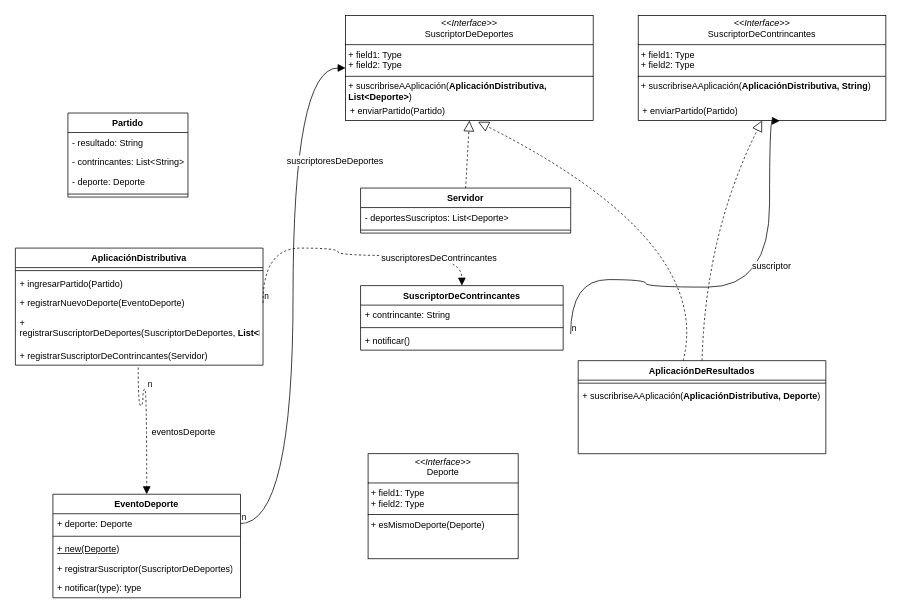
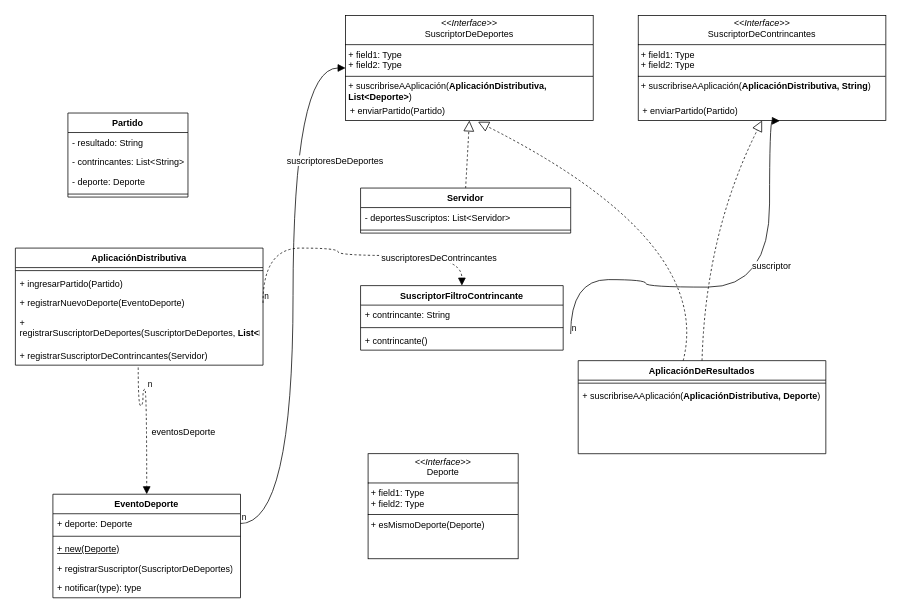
  <mxCell id="0" />
  <mxCell id="1" parent="0" />
  <mxCell id="2" value="Servidor" style="swimlane;fontStyle=1;align=center;verticalAlign=top;childLayout=stackLayout;horizontal=1;startSize=26;horizontalStack=0;resizeParent=1;resizeParentMax=0;resizeLast=0;collapsible=1;marginBottom=0;whiteSpace=wrap;html=1;" parent="1" vertex="1"><mxGeometry x="480" y="250" width="280" height="60" as="geometry" /></mxCell>
- <mxCell id="3" value="- deportesSuscriptos: List&amp;lt;Deporte&amp;gt;" style="text;strokeColor=none;fillColor=none;align=left;verticalAlign=top;spacingLeft=4;spacingRight=4;overflow=hidden;rotatable=0;points=[[0,0.5],[1,0.5]];portConstraint=eastwest;whiteSpace=wrap;html=1;" parent="2" vertex="1"><mxGeometry y="26" width="280" height="26" as="geometry" /></mxCell>
+ <mxCell id="3" value="- deportesSuscriptos: List&amp;lt;Servidor&amp;gt;" style="text;strokeColor=none;fillColor=none;align=left;verticalAlign=top;spacingLeft=4;spacingRight=4;overflow=hidden;rotatable=0;points=[[0,0.5],[1,0.5]];portConstraint=eastwest;whiteSpace=wrap;html=1;" parent="2" vertex="1"><mxGeometry y="26" width="280" height="26" as="geometry" /></mxCell>
  <mxCell id="4" value="" style="line;strokeWidth=1;fillColor=none;align=left;verticalAlign=middle;spacingTop=-1;spacingLeft=3;spacingRight=3;rotatable=0;labelPosition=right;points=[];portConstraint=eastwest;strokeColor=inherit;" parent="2" vertex="1"><mxGeometry y="52" width="280" height="8" as="geometry" /></mxCell>
  <mxCell id="5" value="Partido" style="swimlane;fontStyle=1;align=center;verticalAlign=top;childLayout=stackLayout;horizontal=1;startSize=26;horizontalStack=0;resizeParent=1;resizeParentMax=0;resizeLast=0;collapsible=1;marginBottom=0;whiteSpace=wrap;html=1;" parent="1" vertex="1"><mxGeometry x="90" y="150" width="160" height="112" as="geometry" /></mxCell>
  <mxCell id="6" value="- resultado: String&lt;span style=&quot;white-space: pre;&quot;&gt;&#09;&lt;/span&gt;" style="text;strokeColor=none;fillColor=none;align=left;verticalAlign=top;spacingLeft=4;spacingRight=4;overflow=hidden;rotatable=0;points=[[0,0.5],[1,0.5]];portConstraint=eastwest;whiteSpace=wrap;html=1;" parent="5" vertex="1"><mxGeometry y="26" width="160" height="26" as="geometry" /></mxCell>
  <mxCell id="7" value="- contrincantes: List&amp;lt;String&amp;gt;" style="text;strokeColor=none;fillColor=none;align=left;verticalAlign=top;spacingLeft=4;spacingRight=4;overflow=hidden;rotatable=0;points=[[0,0.5],[1,0.5]];portConstraint=eastwest;whiteSpace=wrap;html=1;" parent="5" vertex="1"><mxGeometry y="52" width="160" height="26" as="geometry" /></mxCell>
  <mxCell id="8" value="- deporte: Deporte" style="text;strokeColor=none;fillColor=none;align=left;verticalAlign=top;spacingLeft=4;spacingRight=4;overflow=hidden;rotatable=0;points=[[0,0.5],[1,0.5]];portConstraint=eastwest;whiteSpace=wrap;html=1;" parent="5" vertex="1"><mxGeometry y="78" width="160" height="26" as="geometry" /></mxCell>
  <mxCell id="9" value="" style="line;strokeWidth=1;fillColor=none;align=left;verticalAlign=middle;spacingTop=-1;spacingLeft=3;spacingRight=3;rotatable=0;labelPosition=right;points=[];portConstraint=eastwest;strokeColor=inherit;" parent="5" vertex="1"><mxGeometry y="104" width="160" height="8" as="geometry" /></mxCell>
  <mxCell id="10" value="AplicaciónDistributiva" style="swimlane;fontStyle=1;align=center;verticalAlign=top;childLayout=stackLayout;horizontal=1;startSize=26;horizontalStack=0;resizeParent=1;resizeParentMax=0;resizeLast=0;collapsible=1;marginBottom=0;whiteSpace=wrap;html=1;" parent="1" vertex="1"><mxGeometry x="20" y="330" width="330" height="156" as="geometry" /></mxCell>
  <mxCell id="11" value="" style="line;strokeWidth=1;fillColor=none;align=left;verticalAlign=middle;spacingTop=-1;spacingLeft=3;spacingRight=3;rotatable=0;labelPosition=right;points=[];portConstraint=eastwest;strokeColor=inherit;" parent="10" vertex="1"><mxGeometry y="26" width="330" height="8" as="geometry" /></mxCell>
  <mxCell id="12" value="+ ingresarPartido(Partido)" style="text;strokeColor=none;fillColor=none;align=left;verticalAlign=top;spacingLeft=4;spacingRight=4;overflow=hidden;rotatable=0;points=[[0,0.5],[1,0.5]];portConstraint=eastwest;whiteSpace=wrap;html=1;" parent="10" vertex="1"><mxGeometry y="34" width="330" height="26" as="geometry" /></mxCell>
  <mxCell id="13" value="+ registrarNuevoDeporte(EventoDeporte)" style="text;strokeColor=none;fillColor=none;align=left;verticalAlign=top;spacingLeft=4;spacingRight=4;overflow=hidden;rotatable=0;points=[[0,0.5],[1,0.5]];portConstraint=eastwest;whiteSpace=wrap;html=1;" parent="10" vertex="1"><mxGeometry y="60" width="330" height="26" as="geometry" /></mxCell>
  <mxCell id="14" value="+ registrarSuscriptorDeDeportes(SuscriptorDeDeportes,&amp;nbsp;&lt;span style=&quot;font-weight: 700; text-align: center;&quot;&gt;List&amp;lt;Deporte&amp;gt;&lt;/span&gt;)" style="text;strokeColor=none;fillColor=none;align=left;verticalAlign=top;spacingLeft=4;spacingRight=4;overflow=hidden;rotatable=0;points=[[0,0.5],[1,0.5]];portConstraint=eastwest;whiteSpace=wrap;html=1;" parent="10" vertex="1"><mxGeometry y="86" width="330" height="44" as="geometry" /></mxCell>
  <mxCell id="15" value="+ registrarSuscriptorDeContrincantes(Servidor)" style="text;strokeColor=none;fillColor=none;align=left;verticalAlign=top;spacingLeft=4;spacingRight=4;overflow=hidden;rotatable=0;points=[[0,0.5],[1,0.5]];portConstraint=eastwest;whiteSpace=wrap;html=1;" parent="10" vertex="1"><mxGeometry y="130" width="330" height="26" as="geometry" /></mxCell>
  <mxCell id="16" value="suscriptoresDeDeportes" style="endArrow=block;endFill=1;html=1;edgeStyle=orthogonalEdgeStyle;align=left;verticalAlign=top;rounded=0;fontSize=12;startSize=8;endSize=8;curved=1;exitX=1;exitY=0.5;exitDx=0;exitDy=0;entryX=0;entryY=0.5;entryDx=0;entryDy=0;" parent="1" source="30" target="21" edge="1"><mxGeometry x="0.518" y="10" relative="1" as="geometry"><mxPoint x="370" y="450" as="sourcePoint" /><mxPoint x="530" y="450" as="targetPoint" /><mxPoint as="offset" /></mxGeometry></mxCell>
  <mxCell id="17" value="n" style="edgeLabel;resizable=0;html=1;align=left;verticalAlign=bottom;" parent="16" connectable="0" vertex="1"><mxGeometry x="-1" relative="1" as="geometry" /></mxCell>
  <mxCell id="18" value="AplicaciónDeResultados" style="swimlane;fontStyle=1;align=center;verticalAlign=top;childLayout=stackLayout;horizontal=1;startSize=26;horizontalStack=0;resizeParent=1;resizeParentMax=0;resizeLast=0;collapsible=1;marginBottom=0;whiteSpace=wrap;html=1;" parent="1" vertex="1"><mxGeometry x="770" y="480" width="330" height="124" as="geometry" /></mxCell>
  <mxCell id="19" value="" style="line;strokeWidth=1;fillColor=none;align=left;verticalAlign=middle;spacingTop=-1;spacingLeft=3;spacingRight=3;rotatable=0;labelPosition=right;points=[];portConstraint=eastwest;strokeColor=inherit;" parent="18" vertex="1"><mxGeometry y="26" width="330" height="8" as="geometry" /></mxCell>
  <mxCell id="20" value="+ suscribriseAAplicación(&lt;span style=&quot;font-weight: 700; text-align: center;&quot;&gt;AplicaciónDistributiva, Deporte&lt;/span&gt;)" style="text;strokeColor=none;fillColor=none;align=left;verticalAlign=top;spacingLeft=4;spacingRight=4;overflow=hidden;rotatable=0;points=[[0,0.5],[1,0.5]];portConstraint=eastwest;whiteSpace=wrap;html=1;" parent="18" vertex="1"><mxGeometry y="34" width="330" height="90" as="geometry" /></mxCell>
  <mxCell id="21" value="&lt;p style=&quot;margin:0px;margin-top:4px;text-align:center;&quot;&gt;&lt;i&gt;&amp;lt;&amp;lt;Interface&amp;gt;&amp;gt;&lt;/i&gt;&lt;br&gt;&lt;span style=&quot;text-align: left;&quot;&gt;SuscriptorDeDeportes&lt;/span&gt;&lt;/p&gt;&lt;hr size=&quot;1&quot; style=&quot;border-style:solid;&quot;&gt;&lt;p style=&quot;margin:0px;margin-left:4px;&quot;&gt;+ field1: Type&lt;br&gt;+ field2: Type&lt;/p&gt;&lt;hr size=&quot;1&quot; style=&quot;border-style:solid;&quot;&gt;&lt;p style=&quot;margin:0px;margin-left:4px;&quot;&gt;+&lt;span style=&quot;background-color: initial;&quot;&gt;&amp;nbsp;suscribriseAAplicación(&lt;/span&gt;&lt;span style=&quot;background-color: initial; font-weight: 700; text-align: center;&quot;&gt;AplicaciónDistributiva, List&amp;lt;Deporte&amp;gt;&lt;/span&gt;&lt;span style=&quot;background-color: initial;&quot;&gt;)&lt;/span&gt;&lt;/p&gt;" style="verticalAlign=top;align=left;overflow=fill;html=1;whiteSpace=wrap;" parent="1" vertex="1"><mxGeometry x="460" y="20" width="330" height="140" as="geometry" /></mxCell>
  <mxCell id="22" value="" style="endArrow=block;dashed=1;endFill=0;endSize=12;html=1;rounded=0;fontSize=12;curved=1;entryX=0.5;entryY=1;entryDx=0;entryDy=0;exitX=0.5;exitY=0;exitDx=0;exitDy=0;" parent="1" source="2" target="21" edge="1"><mxGeometry width="160" relative="1" as="geometry"><mxPoint x="360" y="390" as="sourcePoint" /><mxPoint x="520" y="390" as="targetPoint" /></mxGeometry></mxCell>
  <mxCell id="23" value="&lt;p style=&quot;margin:0px;margin-top:4px;text-align:center;&quot;&gt;&lt;i&gt;&amp;lt;&amp;lt;Interface&amp;gt;&amp;gt;&lt;/i&gt;&lt;br&gt;&lt;span style=&quot;text-align: left;&quot;&gt;SuscriptorDeContrincantes&lt;/span&gt;&lt;/p&gt;&lt;hr size=&quot;1&quot; style=&quot;border-style:solid;&quot;&gt;&lt;p style=&quot;margin:0px;margin-left:4px;&quot;&gt;+ field1: Type&lt;br&gt;+ field2: Type&lt;/p&gt;&lt;hr size=&quot;1&quot; style=&quot;border-style:solid;&quot;&gt;&lt;p style=&quot;margin:0px;margin-left:4px;&quot;&gt;+&lt;span style=&quot;background-color: initial;&quot;&gt;&amp;nbsp;suscribriseAAplicación(&lt;/span&gt;&lt;span style=&quot;background-color: initial; font-weight: 700; text-align: center;&quot;&gt;AplicaciónDistributiva, String&lt;/span&gt;&lt;span style=&quot;background-color: initial;&quot;&gt;)&lt;/span&gt;&lt;/p&gt;" style="verticalAlign=top;align=left;overflow=fill;html=1;whiteSpace=wrap;" parent="1" vertex="1"><mxGeometry x="850" y="20" width="330" height="140" as="geometry" /></mxCell>
  <mxCell id="24" value="" style="endArrow=block;dashed=1;endFill=0;endSize=12;html=1;rounded=0;fontSize=12;curved=1;entryX=0.5;entryY=1;entryDx=0;entryDy=0;exitX=0.5;exitY=0;exitDx=0;exitDy=0;" parent="1" source="18" target="23" edge="1"><mxGeometry width="160" relative="1" as="geometry"><mxPoint x="630" y="260" as="sourcePoint" /><mxPoint x="661" y="170" as="targetPoint" /><Array as="points"><mxPoint x="940" y="310" /></Array></mxGeometry></mxCell>
  <mxCell id="25" value="" style="endArrow=block;dashed=1;endFill=0;endSize=12;html=1;rounded=0;fontSize=12;curved=1;entryX=0.535;entryY=1.012;entryDx=0;entryDy=0;exitX=0.424;exitY=0;exitDx=0;exitDy=0;entryPerimeter=0;exitPerimeter=0;" parent="1" source="18" target="21" edge="1"><mxGeometry width="160" relative="1" as="geometry"><mxPoint x="945" y="490" as="sourcePoint" /><mxPoint x="1025" y="170" as="targetPoint" /><Array as="points"><mxPoint x="950" y="320" /></Array></mxGeometry></mxCell>
  <mxCell id="26" value="suscriptoresDeContrincantes" style="endArrow=block;endFill=1;html=1;edgeStyle=orthogonalEdgeStyle;align=left;verticalAlign=top;rounded=0;fontSize=12;startSize=8;endSize=8;curved=1;exitX=1;exitY=0.5;exitDx=0;exitDy=0;entryX=0.5;entryY=0;entryDx=0;entryDy=0;dashed=1;" parent="1" source="13" target="39" edge="1"><mxGeometry x="0.228" y="10" relative="1" as="geometry"><mxPoint x="375" y="398" as="sourcePoint" /><mxPoint x="910" y="-20" as="targetPoint" /><mxPoint x="1" as="offset" /><Array as="points"><mxPoint x="350" y="330" /><mxPoint x="450" y="330" /><mxPoint x="450" y="340" /><mxPoint x="615" y="340" /></Array></mxGeometry></mxCell>
  <mxCell id="27" value="n" style="edgeLabel;resizable=0;html=1;align=left;verticalAlign=bottom;" parent="26" connectable="0" vertex="1"><mxGeometry x="-1" relative="1" as="geometry" /></mxCell>
  <mxCell id="28" value="&lt;p style=&quot;margin:0px;margin-top:4px;text-align:center;&quot;&gt;&lt;i&gt;&amp;lt;&amp;lt;Interface&amp;gt;&amp;gt;&lt;/i&gt;&lt;br&gt;&lt;span style=&quot;text-align: left;&quot;&gt;Deporte&lt;/span&gt;&lt;/p&gt;&lt;hr size=&quot;1&quot; style=&quot;border-style:solid;&quot;&gt;&lt;p style=&quot;margin:0px;margin-left:4px;&quot;&gt;+ field1: Type&lt;br&gt;+ field2: Type&lt;/p&gt;&lt;hr size=&quot;1&quot; style=&quot;border-style:solid;&quot;&gt;&lt;p style=&quot;margin:0px;margin-left:4px;&quot;&gt;+&lt;span style=&quot;background-color: initial;&quot;&gt;&amp;nbsp;esMismoDeporte(Deporte)&lt;/span&gt;&lt;/p&gt;" style="verticalAlign=top;align=left;overflow=fill;html=1;whiteSpace=wrap;" parent="1" vertex="1"><mxGeometry x="490" y="604" width="200" height="140" as="geometry" /></mxCell>
  <mxCell id="29" value="EventoDeporte" style="swimlane;fontStyle=1;align=center;verticalAlign=top;childLayout=stackLayout;horizontal=1;startSize=26;horizontalStack=0;resizeParent=1;resizeParentMax=0;resizeLast=0;collapsible=1;marginBottom=0;whiteSpace=wrap;html=1;" parent="1" vertex="1"><mxGeometry x="70" y="658" width="250" height="138" as="geometry" /></mxCell>
  <mxCell id="30" value="+ deporte: Deporte" style="text;strokeColor=none;fillColor=none;align=left;verticalAlign=top;spacingLeft=4;spacingRight=4;overflow=hidden;rotatable=0;points=[[0,0.5],[1,0.5]];portConstraint=eastwest;whiteSpace=wrap;html=1;" parent="29" vertex="1"><mxGeometry y="26" width="250" height="26" as="geometry" /></mxCell>
  <mxCell id="31" value="" style="line;strokeWidth=1;fillColor=none;align=left;verticalAlign=middle;spacingTop=-1;spacingLeft=3;spacingRight=3;rotatable=0;labelPosition=right;points=[];portConstraint=eastwest;strokeColor=inherit;" parent="29" vertex="1"><mxGeometry y="52" width="250" height="8" as="geometry" /></mxCell>
  <mxCell id="32" value="+ new(Deporte)" style="text;strokeColor=none;fillColor=none;align=left;verticalAlign=top;spacingLeft=4;spacingRight=4;overflow=hidden;rotatable=0;points=[[0,0.5],[1,0.5]];portConstraint=eastwest;whiteSpace=wrap;html=1;fontStyle=4" parent="29" vertex="1"><mxGeometry y="60" width="250" height="26" as="geometry" /></mxCell>
  <mxCell id="33" value="+ registrarSuscriptor(SuscriptorDeDeportes)" style="text;strokeColor=none;fillColor=none;align=left;verticalAlign=top;spacingLeft=4;spacingRight=4;overflow=hidden;rotatable=0;points=[[0,0.5],[1,0.5]];portConstraint=eastwest;whiteSpace=wrap;html=1;" parent="29" vertex="1"><mxGeometry y="86" width="250" height="26" as="geometry" /></mxCell>
  <mxCell id="34" value="+ notificar(type): type" style="text;strokeColor=none;fillColor=none;align=left;verticalAlign=top;spacingLeft=4;spacingRight=4;overflow=hidden;rotatable=0;points=[[0,0.5],[1,0.5]];portConstraint=eastwest;whiteSpace=wrap;html=1;" parent="29" vertex="1"><mxGeometry y="112" width="250" height="26" as="geometry" /></mxCell>
  <mxCell id="35" value="eventosDeporte" style="endArrow=block;endFill=1;html=1;edgeStyle=orthogonalEdgeStyle;align=left;verticalAlign=top;rounded=0;fontSize=12;startSize=8;endSize=8;curved=1;exitX=0.496;exitY=1.12;exitDx=0;exitDy=0;exitPerimeter=0;entryX=0.5;entryY=0;entryDx=0;entryDy=0;dashed=1;" parent="1" source="15" target="29" edge="1"><mxGeometry x="0.135" y="5" relative="1" as="geometry"><mxPoint x="370" y="410" as="sourcePoint" /><mxPoint x="530" y="410" as="targetPoint" /><Array as="points"><mxPoint x="184" y="540" /><mxPoint x="190" y="540" /><mxPoint x="190" y="518" /><mxPoint x="195" y="518" /></Array><mxPoint as="offset" /></mxGeometry></mxCell>
  <mxCell id="36" value="n" style="edgeLabel;resizable=0;html=1;align=left;verticalAlign=bottom;" parent="35" connectable="0" vertex="1"><mxGeometry x="-1" relative="1" as="geometry"><mxPoint x="11" y="31" as="offset" /></mxGeometry></mxCell>
  <mxCell id="37" value="+ enviarPartido(Partido)" style="text;strokeColor=none;fillColor=none;align=left;verticalAlign=top;spacingLeft=4;spacingRight=4;overflow=hidden;rotatable=0;points=[[0,0.5],[1,0.5]];portConstraint=eastwest;whiteSpace=wrap;html=1;" parent="1" vertex="1"><mxGeometry x="460" y="134" width="330" height="26" as="geometry" /></mxCell>
  <mxCell id="38" value="+ enviarPartido(Partido)" style="text;strokeColor=none;fillColor=none;align=left;verticalAlign=top;spacingLeft=4;spacingRight=4;overflow=hidden;rotatable=0;points=[[0,0.5],[1,0.5]];portConstraint=eastwest;whiteSpace=wrap;html=1;" vertex="1" parent="1"><mxGeometry x="850" y="134" width="330" height="26" as="geometry" /></mxCell>
- <mxCell id="39" value="SuscriptorDeContrincantes" style="swimlane;fontStyle=1;align=center;verticalAlign=top;childLayout=stackLayout;horizontal=1;startSize=26;horizontalStack=0;resizeParent=1;resizeParentMax=0;resizeLast=0;collapsible=1;marginBottom=0;whiteSpace=wrap;html=1;" vertex="1" parent="1"><mxGeometry x="480" y="380" width="270" height="86" as="geometry" /></mxCell>
+ <mxCell id="39" value="SuscriptorFiltroContrincante" style="swimlane;fontStyle=1;align=center;verticalAlign=top;childLayout=stackLayout;horizontal=1;startSize=26;horizontalStack=0;resizeParent=1;resizeParentMax=0;resizeLast=0;collapsible=1;marginBottom=0;whiteSpace=wrap;html=1;" vertex="1" parent="1"><mxGeometry x="480" y="380" width="270" height="86" as="geometry" /></mxCell>
  <mxCell id="40" value="+ contrincante: String" style="text;strokeColor=none;fillColor=none;align=left;verticalAlign=top;spacingLeft=4;spacingRight=4;overflow=hidden;rotatable=0;points=[[0,0.5],[1,0.5]];portConstraint=eastwest;whiteSpace=wrap;html=1;" vertex="1" parent="39"><mxGeometry y="26" width="270" height="26" as="geometry" /></mxCell>
  <mxCell id="41" value="" style="line;strokeWidth=1;fillColor=none;align=left;verticalAlign=middle;spacingTop=-1;spacingLeft=3;spacingRight=3;rotatable=0;labelPosition=right;points=[];portConstraint=eastwest;strokeColor=inherit;" vertex="1" parent="39"><mxGeometry y="52" width="270" height="8" as="geometry" /></mxCell>
- <mxCell id="42" value="+ notificar()" style="text;strokeColor=none;fillColor=none;align=left;verticalAlign=top;spacingLeft=4;spacingRight=4;overflow=hidden;rotatable=0;points=[[0,0.5],[1,0.5]];portConstraint=eastwest;whiteSpace=wrap;html=1;" vertex="1" parent="39"><mxGeometry y="60" width="270" height="26" as="geometry" /></mxCell>
+ <mxCell id="42" value="+ contrincante()" style="text;strokeColor=none;fillColor=none;align=left;verticalAlign=top;spacingLeft=4;spacingRight=4;overflow=hidden;rotatable=0;points=[[0,0.5],[1,0.5]];portConstraint=eastwest;whiteSpace=wrap;html=1;" vertex="1" parent="39"><mxGeometry y="60" width="270" height="26" as="geometry" /></mxCell>
  <mxCell id="43" value="suscriptor" style="endArrow=block;endFill=1;html=1;edgeStyle=orthogonalEdgeStyle;align=left;verticalAlign=top;rounded=0;fontSize=12;startSize=8;endSize=8;curved=1;exitX=1;exitY=0.5;exitDx=0;exitDy=0;entryX=0.572;entryY=1.016;entryDx=0;entryDy=0;entryPerimeter=0;" edge="1" parent="1" target="38"><mxGeometry x="0.337" y="25" relative="1" as="geometry"><mxPoint x="760" y="444.5" as="sourcePoint" /><mxPoint x="1025" y="421.5" as="targetPoint" /><mxPoint y="1" as="offset" /><Array as="points"><mxPoint x="760" y="372" /><mxPoint x="860" y="372" /><mxPoint x="860" y="382" /><mxPoint x="1025" y="382" /><mxPoint x="1025" y="160" /></Array></mxGeometry></mxCell>
  <mxCell id="44" value="n" style="edgeLabel;resizable=0;html=1;align=left;verticalAlign=bottom;" connectable="0" vertex="1" parent="43"><mxGeometry x="-1" relative="1" as="geometry" /></mxCell>
